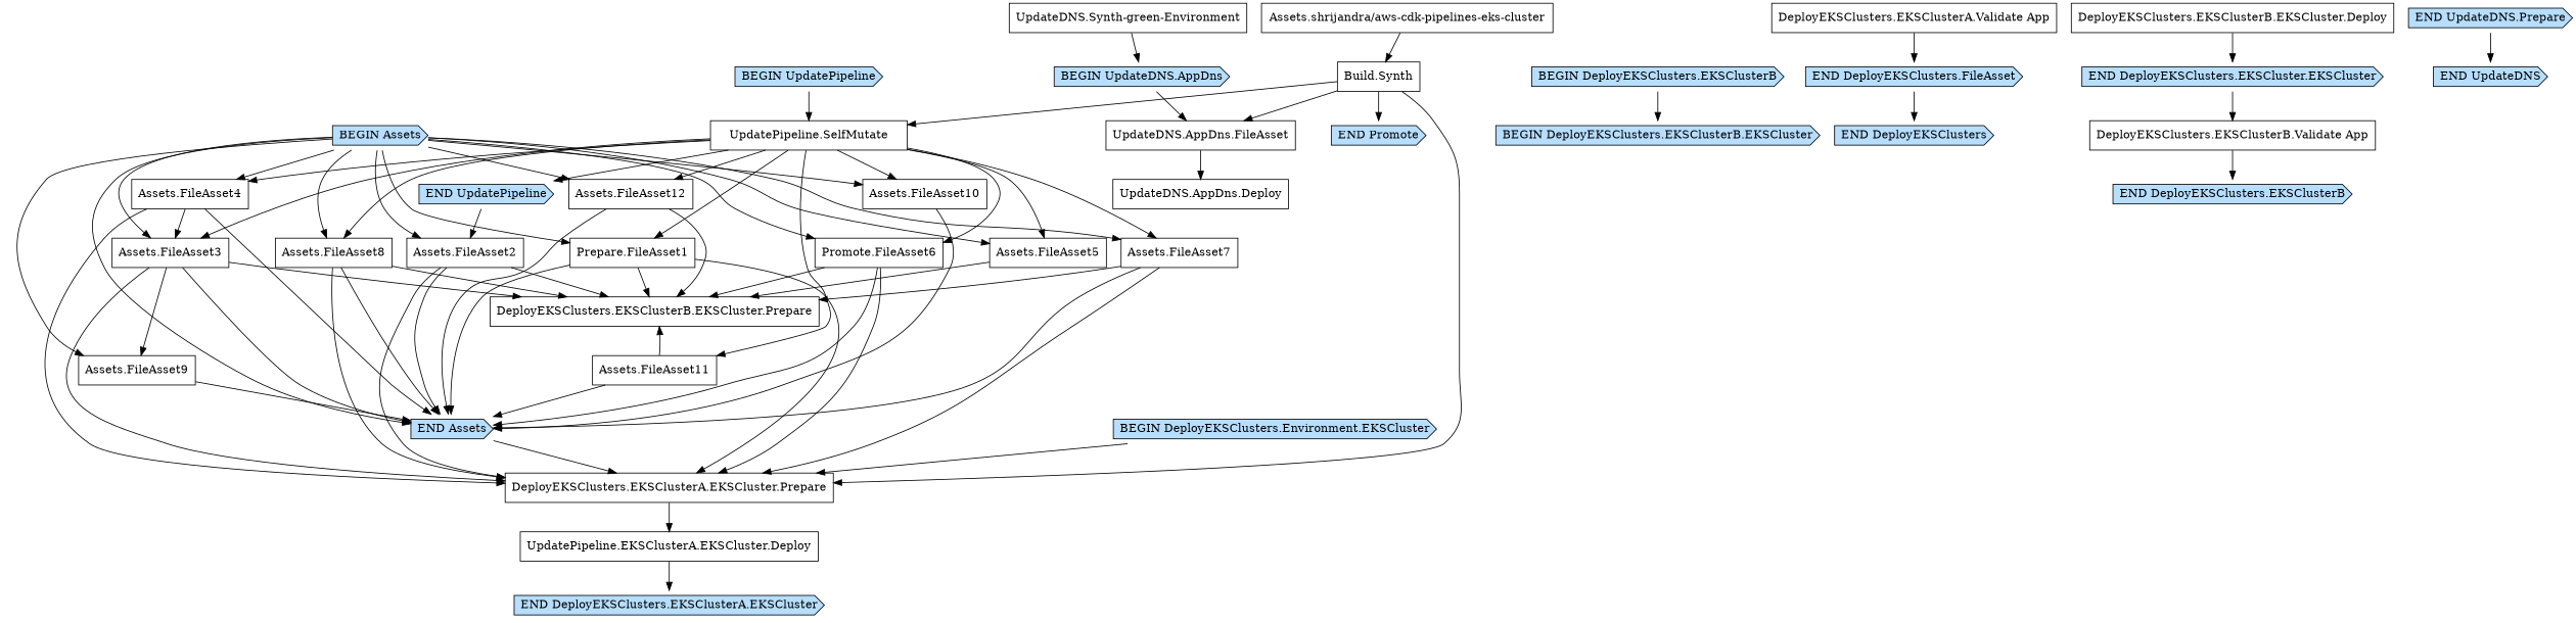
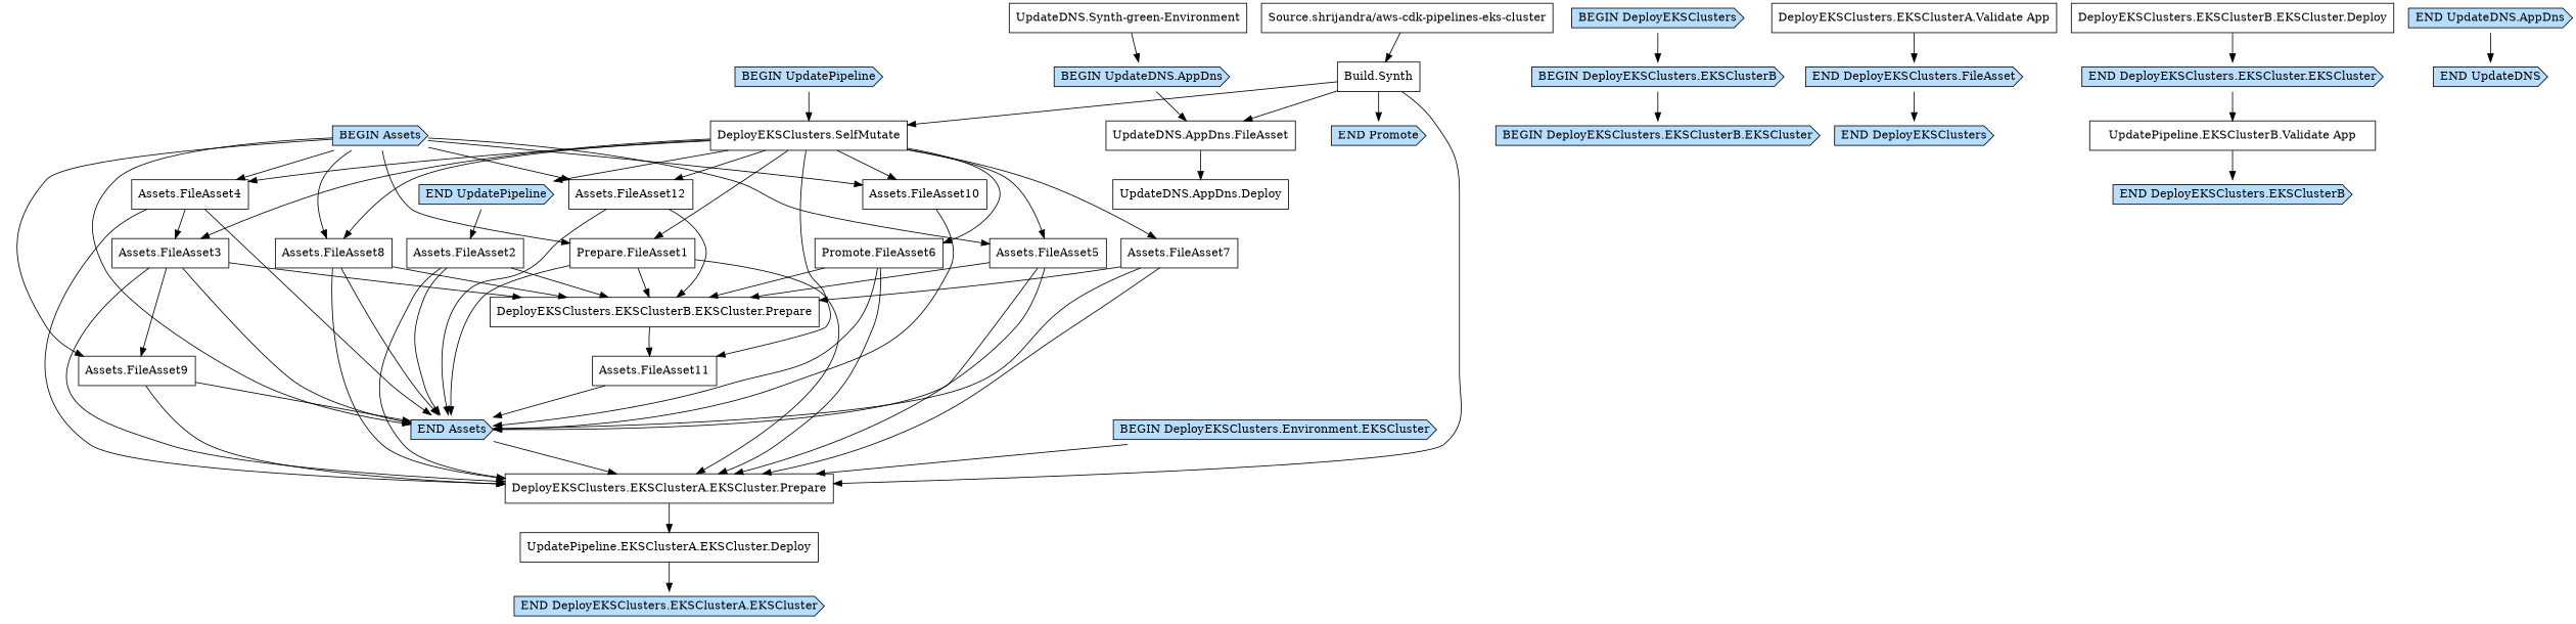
  digraph {
    node [shape=box]
    n1 [fillcolor="#b7deff" label="END Promote" shape=cds style=filled]
    "Build.Synth"
-   "UpdatePipeline.SelfMutate"
+   "UpdatePipeline.SelfMutate" [label="DeployEKSClusters.SelfMutate"]
    "DeployEKSClusters.EKSClusterA.EKSCluster.Prepare"
    n5 [label="UpdateDNS.AppDns.FileAsset"]
    "END UpdatePipeline" [fillcolor="#b7deff" shape=cds style=filled]
    n7 [label="Prepare.FileAsset1"]
    "Assets.FileAsset3"
    "Assets.FileAsset4"
    "Assets.FileAsset5"
    n11 [label="Promote.FileAsset6"]
    "Assets.FileAsset7"
    "Assets.FileAsset8"
    "Assets.FileAsset10"
    "Assets.FileAsset11"
    "Assets.FileAsset12"
    n17 [label="UpdatePipeline.EKSClusterA.EKSCluster.Deploy"]
    "UpdateDNS.AppDns.Deploy"
-   "Source.shrijandra/aws-cdk-pipelines-eks-cluster" [label="Assets.shrijandra/aws-cdk-pipelines-eks-cluster"]
+   "Source.shrijandra/aws-cdk-pipelines-eks-cluster"
    "BEGIN UpdatePipeline" [fillcolor="#b7deff" shape=cds style=filled]
    "Assets.FileAsset2"
    "DeployEKSClusters.EKSClusterB.EKSCluster.Prepare"
    "END Assets" [fillcolor="#b7deff" shape=cds style=filled]
    "Assets.FileAsset9"
+   "BEGIN DeployEKSClusters" [fillcolor="#b7deff" shape=cds style=filled]
    "BEGIN DeployEKSClusters.EKSClusterB" [fillcolor="#b7deff" shape=cds style=filled]
    "BEGIN Assets" [fillcolor="#b7deff" shape=cds style=filled]
    "BEGIN DeployEKSClusters.EKSClusterB.EKSCluster" [fillcolor="#b7deff" shape=cds style=filled]
    "END DeployEKSClusters" [fillcolor="#b7deff" shape=cds style=filled]
    n30 [fillcolor="#b7deff" label="BEGIN DeployEKSClusters.Environment.EKSCluster" shape=cds style=filled]
    n31 [fillcolor="#b7deff" label="END DeployEKSClusters.FileAsset" shape=cds style=filled]
    "END DeployEKSClusters.EKSClusterA.EKSCluster" [fillcolor="#b7deff" shape=cds style=filled]
    "DeployEKSClusters.EKSClusterA.Validate App"
    "END DeployEKSClusters.EKSClusterB" [fillcolor="#b7deff" shape=cds style=filled]
    n35 [fillcolor="#b7deff" label="END DeployEKSClusters.EKSCluster.EKSCluster" shape=cds style=filled]
-   "DeployEKSClusters.EKSClusterB.Validate App"
+   "DeployEKSClusters.EKSClusterB.Validate App" [label="UpdatePipeline.EKSClusterB.Validate App"]
    "DeployEKSClusters.EKSClusterB.EKSCluster.Deploy"
    n38 [label="UpdateDNS.Synth-green-Environment"]
    "BEGIN UpdateDNS.AppDns" [fillcolor="#b7deff" shape=cds style=filled]
    "END UpdateDNS" [fillcolor="#b7deff" shape=cds style=filled]
-   "END UpdateDNS.AppDns" [fillcolor="#b7deff" shape=cds style=filled label="END UpdateDNS.Prepare"]
+   "END UpdateDNS.AppDns" [fillcolor="#b7deff" shape=cds style=filled]
    "Build.Synth" -> n1
    "Build.Synth" -> "UpdatePipeline.SelfMutate"
    "Build.Synth" -> "DeployEKSClusters.EKSClusterA.EKSCluster.Prepare"
    "Build.Synth" -> n5
    "UpdatePipeline.SelfMutate" -> "END UpdatePipeline"
    "UpdatePipeline.SelfMutate" -> n7
    "UpdatePipeline.SelfMutate" -> "Assets.FileAsset3"
    "UpdatePipeline.SelfMutate" -> "Assets.FileAsset4"
    "UpdatePipeline.SelfMutate" -> "Assets.FileAsset5"
    "UpdatePipeline.SelfMutate" -> n11
    "UpdatePipeline.SelfMutate" -> "Assets.FileAsset7"
    "UpdatePipeline.SelfMutate" -> "Assets.FileAsset8"
    "UpdatePipeline.SelfMutate" -> "Assets.FileAsset10"
    "UpdatePipeline.SelfMutate" -> "Assets.FileAsset11"
    "UpdatePipeline.SelfMutate" -> "Assets.FileAsset12"
    "DeployEKSClusters.EKSClusterA.EKSCluster.Prepare" -> n17
    n5 -> "UpdateDNS.AppDns.Deploy"
    "END UpdatePipeline" -> "Assets.FileAsset2"
    n7 -> "DeployEKSClusters.EKSClusterA.EKSCluster.Prepare"
    n7 -> "DeployEKSClusters.EKSClusterB.EKSCluster.Prepare"
    n7 -> "END Assets"
    "Assets.FileAsset3" -> "DeployEKSClusters.EKSClusterA.EKSCluster.Prepare"
    "Assets.FileAsset3" -> "DeployEKSClusters.EKSClusterB.EKSCluster.Prepare"
    "Assets.FileAsset3" -> "END Assets"
    "Assets.FileAsset3" -> "Assets.FileAsset9"
    "Assets.FileAsset4" -> "DeployEKSClusters.EKSClusterA.EKSCluster.Prepare"
    "Assets.FileAsset4" -> "Assets.FileAsset3"
    "Assets.FileAsset4" -> "END Assets"
+   "Assets.FileAsset5" -> "DeployEKSClusters.EKSClusterA.EKSCluster.Prepare"
    "Assets.FileAsset5" -> "DeployEKSClusters.EKSClusterB.EKSCluster.Prepare"
+   "Assets.FileAsset5" -> "END Assets"
    n11 -> "DeployEKSClusters.EKSClusterA.EKSCluster.Prepare"
    n11 -> "DeployEKSClusters.EKSClusterB.EKSCluster.Prepare"
    n11 -> "END Assets"
    "Assets.FileAsset7" -> "DeployEKSClusters.EKSClusterA.EKSCluster.Prepare"
    "Assets.FileAsset7" -> "DeployEKSClusters.EKSClusterB.EKSCluster.Prepare"
    "Assets.FileAsset7" -> "END Assets"
    "Assets.FileAsset8" -> "DeployEKSClusters.EKSClusterA.EKSCluster.Prepare"
    "Assets.FileAsset8" -> "DeployEKSClusters.EKSClusterB.EKSCluster.Prepare"
    "Assets.FileAsset8" -> "END Assets"
    "Assets.FileAsset10" -> "END Assets"
-   "Assets.FileAsset11" -> "DeployEKSClusters.EKSClusterB.EKSCluster.Prepare"
+   "DeployEKSClusters.EKSClusterB.EKSCluster.Prepare" -> "Assets.FileAsset11"
    "Assets.FileAsset11" -> "END Assets"
    "Assets.FileAsset12" -> "DeployEKSClusters.EKSClusterB.EKSCluster.Prepare"
    "Assets.FileAsset12" -> "END Assets"
    n17 -> "END DeployEKSClusters.EKSClusterA.EKSCluster"
    "Source.shrijandra/aws-cdk-pipelines-eks-cluster" -> "Build.Synth"
    "BEGIN UpdatePipeline" -> "UpdatePipeline.SelfMutate"
    "Assets.FileAsset2" -> "DeployEKSClusters.EKSClusterA.EKSCluster.Prepare"
    "Assets.FileAsset2" -> "DeployEKSClusters.EKSClusterB.EKSCluster.Prepare"
    "Assets.FileAsset2" -> "END Assets"
    "END Assets" -> "DeployEKSClusters.EKSClusterA.EKSCluster.Prepare"
+   "Assets.FileAsset9" -> "DeployEKSClusters.EKSClusterA.EKSCluster.Prepare"
    "Assets.FileAsset9" -> "END Assets"
+   "BEGIN DeployEKSClusters" -> "BEGIN DeployEKSClusters.EKSClusterB"
    "BEGIN DeployEKSClusters.EKSClusterB" -> "BEGIN DeployEKSClusters.EKSClusterB.EKSCluster"
    "BEGIN Assets" -> n7
-   "BEGIN Assets" -> "Assets.FileAsset3"
    "BEGIN Assets" -> "Assets.FileAsset4"
    "BEGIN Assets" -> "Assets.FileAsset5"
-   "BEGIN Assets" -> n11
-   "BEGIN Assets" -> "Assets.FileAsset7"
    "BEGIN Assets" -> "Assets.FileAsset8"
    "BEGIN Assets" -> "Assets.FileAsset10"
    "BEGIN Assets" -> "Assets.FileAsset12"
-   "BEGIN Assets" -> "Assets.FileAsset2"
    "BEGIN Assets" -> "END Assets"
    "BEGIN Assets" -> "Assets.FileAsset9"
    n30 -> "DeployEKSClusters.EKSClusterA.EKSCluster.Prepare"
    n31 -> "END DeployEKSClusters"
    "DeployEKSClusters.EKSClusterA.Validate App" -> n31
    n35 -> "DeployEKSClusters.EKSClusterB.Validate App"
    "DeployEKSClusters.EKSClusterB.Validate App" -> "END DeployEKSClusters.EKSClusterB"
    "DeployEKSClusters.EKSClusterB.EKSCluster.Deploy" -> n35
    n38 -> "BEGIN UpdateDNS.AppDns"
    "BEGIN UpdateDNS.AppDns" -> n5
    "END UpdateDNS.AppDns" -> "END UpdateDNS"
  }
